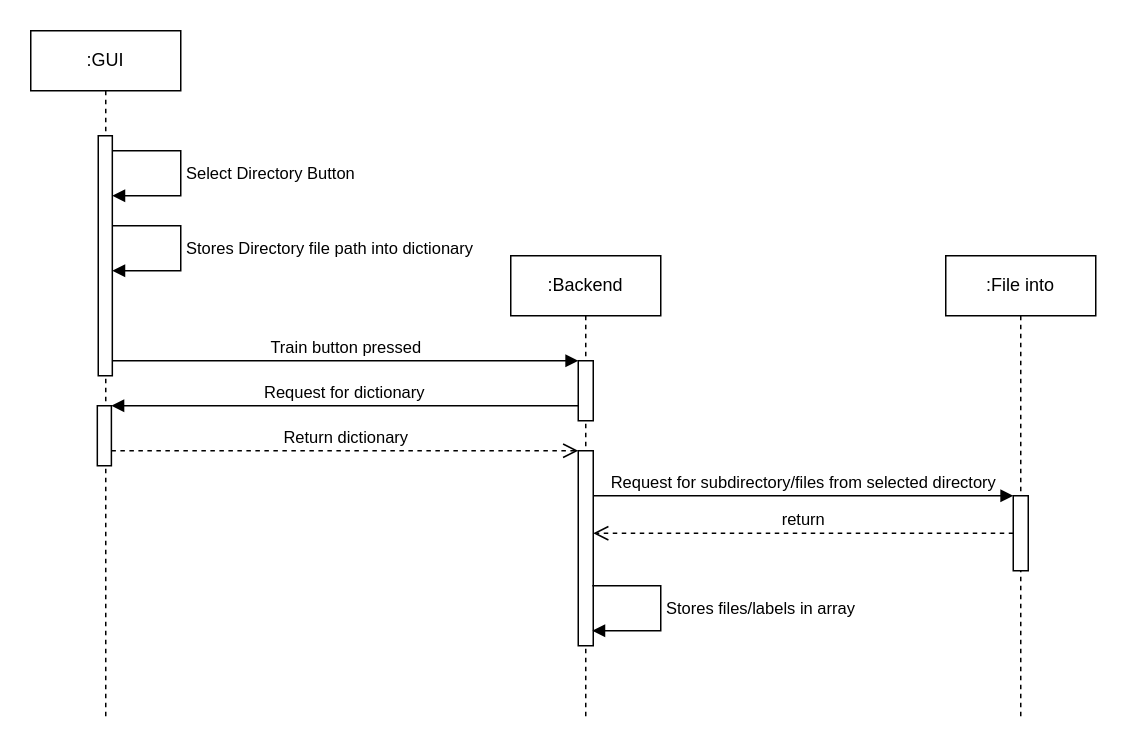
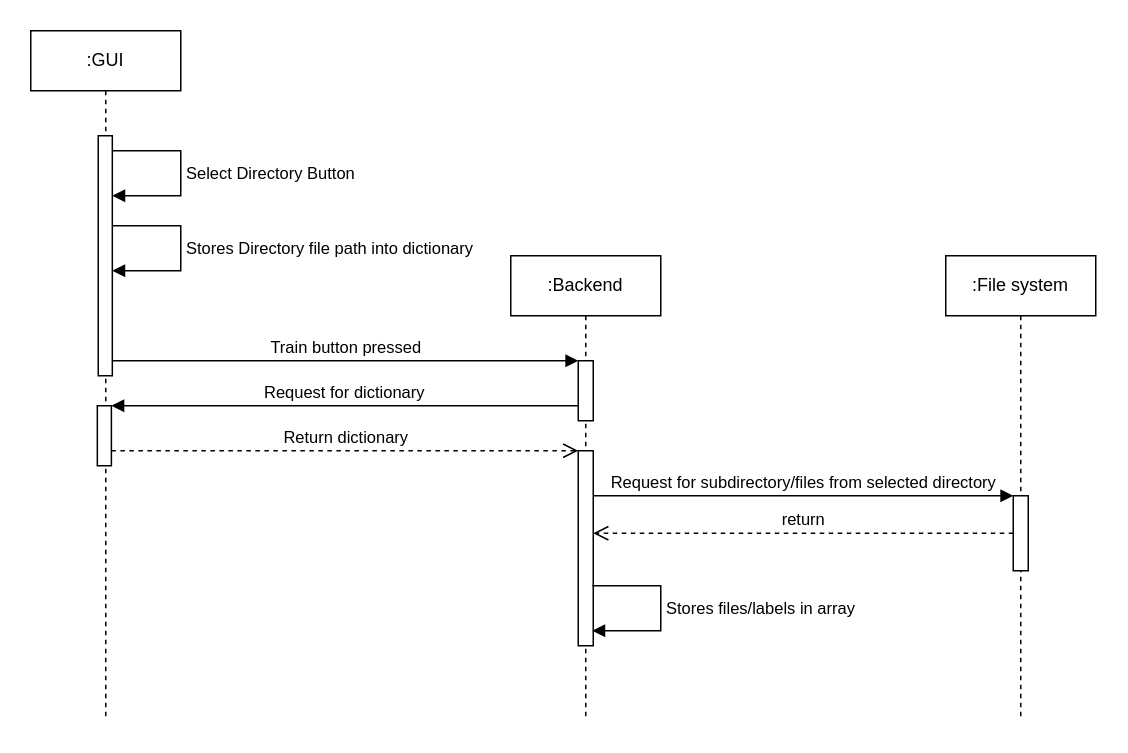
  <mxCell id="0" />
  <mxCell id="1" parent="0" />
- <mxCell id="2" value=":File into" style="shape=umlLifeline;perimeter=lifelinePerimeter;whiteSpace=wrap;html=1;container=0;dropTarget=0;collapsible=0;recursiveResize=0;outlineConnect=0;portConstraint=eastwest;newEdgeStyle={&quot;edgeStyle&quot;:&quot;elbowEdgeStyle&quot;,&quot;elbow&quot;:&quot;vertical&quot;,&quot;curved&quot;:0,&quot;rounded&quot;:0};" parent="1" vertex="1"><mxGeometry x="630" y="170" width="100" height="310" as="geometry" /></mxCell>
+ <mxCell id="2" value=":File system" style="shape=umlLifeline;perimeter=lifelinePerimeter;whiteSpace=wrap;html=1;container=0;dropTarget=0;collapsible=0;recursiveResize=0;outlineConnect=0;portConstraint=eastwest;newEdgeStyle={&quot;edgeStyle&quot;:&quot;elbowEdgeStyle&quot;,&quot;elbow&quot;:&quot;vertical&quot;,&quot;curved&quot;:0,&quot;rounded&quot;:0};" parent="1" vertex="1"><mxGeometry x="630" y="170" width="100" height="310" as="geometry" /></mxCell>
  <mxCell id="3" value="" style="html=1;points=[];perimeter=orthogonalPerimeter;outlineConnect=0;targetShapes=umlLifeline;portConstraint=eastwest;newEdgeStyle={&quot;edgeStyle&quot;:&quot;elbowEdgeStyle&quot;,&quot;elbow&quot;:&quot;vertical&quot;,&quot;curved&quot;:0,&quot;rounded&quot;:0};" parent="2" vertex="1"><mxGeometry x="45" y="160" width="10" height="50" as="geometry" /></mxCell>
  <mxCell id="4" value=":Backend" style="shape=umlLifeline;perimeter=lifelinePerimeter;whiteSpace=wrap;html=1;container=0;dropTarget=0;collapsible=0;recursiveResize=0;outlineConnect=0;portConstraint=eastwest;newEdgeStyle={&quot;edgeStyle&quot;:&quot;elbowEdgeStyle&quot;,&quot;elbow&quot;:&quot;vertical&quot;,&quot;curved&quot;:0,&quot;rounded&quot;:0};" parent="1" vertex="1"><mxGeometry x="340" y="170" width="100" height="310" as="geometry" /></mxCell>
  <mxCell id="5" value="" style="html=1;points=[];perimeter=orthogonalPerimeter;outlineConnect=0;targetShapes=umlLifeline;portConstraint=eastwest;newEdgeStyle={&quot;edgeStyle&quot;:&quot;elbowEdgeStyle&quot;,&quot;elbow&quot;:&quot;vertical&quot;,&quot;curved&quot;:0,&quot;rounded&quot;:0};" parent="4" vertex="1"><mxGeometry x="45" y="70" width="10" height="40" as="geometry" /></mxCell>
  <mxCell id="6" value="" style="html=1;points=[];perimeter=orthogonalPerimeter;outlineConnect=0;targetShapes=umlLifeline;portConstraint=eastwest;newEdgeStyle={&quot;edgeStyle&quot;:&quot;elbowEdgeStyle&quot;,&quot;elbow&quot;:&quot;vertical&quot;,&quot;curved&quot;:0,&quot;rounded&quot;:0};" parent="4" vertex="1"><mxGeometry x="45" y="130" width="10" height="130" as="geometry" /></mxCell>
  <mxCell id="7" value=":GUI" style="shape=umlLifeline;perimeter=lifelinePerimeter;whiteSpace=wrap;html=1;container=0;dropTarget=0;collapsible=0;recursiveResize=0;outlineConnect=0;portConstraint=eastwest;newEdgeStyle={&quot;edgeStyle&quot;:&quot;elbowEdgeStyle&quot;,&quot;elbow&quot;:&quot;vertical&quot;,&quot;curved&quot;:0,&quot;rounded&quot;:0};" parent="1" vertex="1"><mxGeometry x="20" y="20" width="100" height="460" as="geometry" /></mxCell>
  <mxCell id="8" value="" style="html=1;points=[];perimeter=orthogonalPerimeter;outlineConnect=0;targetShapes=umlLifeline;portConstraint=eastwest;newEdgeStyle={&quot;edgeStyle&quot;:&quot;elbowEdgeStyle&quot;,&quot;elbow&quot;:&quot;vertical&quot;,&quot;curved&quot;:0,&quot;rounded&quot;:0};" parent="7" vertex="1"><mxGeometry x="45" y="70" width="9.38" height="160" as="geometry" /></mxCell>
  <mxCell id="9" value="Select Directory Button" style="html=1;align=left;spacingLeft=2;endArrow=block;rounded=0;edgeStyle=orthogonalEdgeStyle;curved=0;rounded=0;" parent="7" target="8" edge="1"><mxGeometry x="0.0" relative="1" as="geometry"><mxPoint x="54.38" y="80" as="sourcePoint" /><Array as="points"><mxPoint x="100" y="80" /><mxPoint x="100" y="110" /></Array><mxPoint x="54.38" y="120" as="targetPoint" /><mxPoint as="offset" /></mxGeometry></mxCell>
  <mxCell id="10" value="Stores Directory file path into dictionary" style="html=1;align=left;spacingLeft=2;endArrow=block;rounded=0;edgeStyle=orthogonalEdgeStyle;curved=0;rounded=0;" parent="7" edge="1"><mxGeometry relative="1" as="geometry"><mxPoint x="54.38" y="130" as="sourcePoint" /><Array as="points"><mxPoint x="100" y="130" /><mxPoint x="100" y="160" /></Array><mxPoint x="54.38" y="160" as="targetPoint" /></mxGeometry></mxCell>
  <mxCell id="11" value="" style="html=1;points=[];perimeter=orthogonalPerimeter;outlineConnect=0;targetShapes=umlLifeline;portConstraint=eastwest;newEdgeStyle={&quot;edgeStyle&quot;:&quot;elbowEdgeStyle&quot;,&quot;elbow&quot;:&quot;vertical&quot;,&quot;curved&quot;:0,&quot;rounded&quot;:0};" parent="7" vertex="1"><mxGeometry x="44.38" y="250" width="9.38" height="40" as="geometry" /></mxCell>
  <mxCell id="12" value="Train button pressed" style="html=1;verticalAlign=bottom;endArrow=block;curved=0;rounded=0;" parent="1" source="8" target="5" edge="1"><mxGeometry x="0.002" width="80" relative="1" as="geometry"><mxPoint x="69.5" y="240" as="sourcePoint" /><mxPoint x="340" y="240" as="targetPoint" /><Array as="points"><mxPoint x="290" y="240" /><mxPoint x="320" y="240" /></Array><mxPoint as="offset" /></mxGeometry></mxCell>
  <mxCell id="13" value="Request for dictionary" style="html=1;verticalAlign=bottom;endArrow=block;curved=0;rounded=0;" parent="1" target="11" edge="1"><mxGeometry width="80" relative="1" as="geometry"><mxPoint x="385" y="270" as="sourcePoint" /><mxPoint x="74.38" y="270" as="targetPoint" /></mxGeometry></mxCell>
  <mxCell id="14" value="Return dictionary" style="html=1;verticalAlign=bottom;endArrow=open;dashed=1;endSize=8;curved=0;rounded=0;" parent="1" edge="1"><mxGeometry relative="1" as="geometry"><mxPoint x="73.76" y="300" as="sourcePoint" /><mxPoint x="385" y="300" as="targetPoint" /></mxGeometry></mxCell>
  <mxCell id="15" value="Request for subdirectory/files from selected directory" style="html=1;verticalAlign=bottom;endArrow=block;curved=0;rounded=0;" parent="1" source="6" target="3" edge="1"><mxGeometry width="80" relative="1" as="geometry"><mxPoint x="84.5" y="330" as="sourcePoint" /><mxPoint x="360.5" y="330" as="targetPoint" /><mxPoint as="offset" /><Array as="points"><mxPoint x="640" y="330" /></Array></mxGeometry></mxCell>
  <mxCell id="16" value="return" style="html=1;verticalAlign=bottom;endArrow=open;dashed=1;endSize=8;curved=0;rounded=0;" parent="1" source="3" target="6" edge="1"><mxGeometry relative="1" as="geometry"><mxPoint x="400.5" y="350" as="sourcePoint" /><mxPoint x="410" y="360" as="targetPoint" /></mxGeometry></mxCell>
  <mxCell id="17" value="Stores files/labels in array" style="html=1;align=left;spacingLeft=2;endArrow=block;rounded=0;edgeStyle=orthogonalEdgeStyle;curved=0;rounded=0;" parent="1" edge="1"><mxGeometry relative="1" as="geometry"><mxPoint x="394.38" y="390" as="sourcePoint" /><Array as="points"><mxPoint x="440" y="390" /><mxPoint x="440" y="420" /></Array><mxPoint x="394.38" y="420" as="targetPoint" /></mxGeometry></mxCell>
